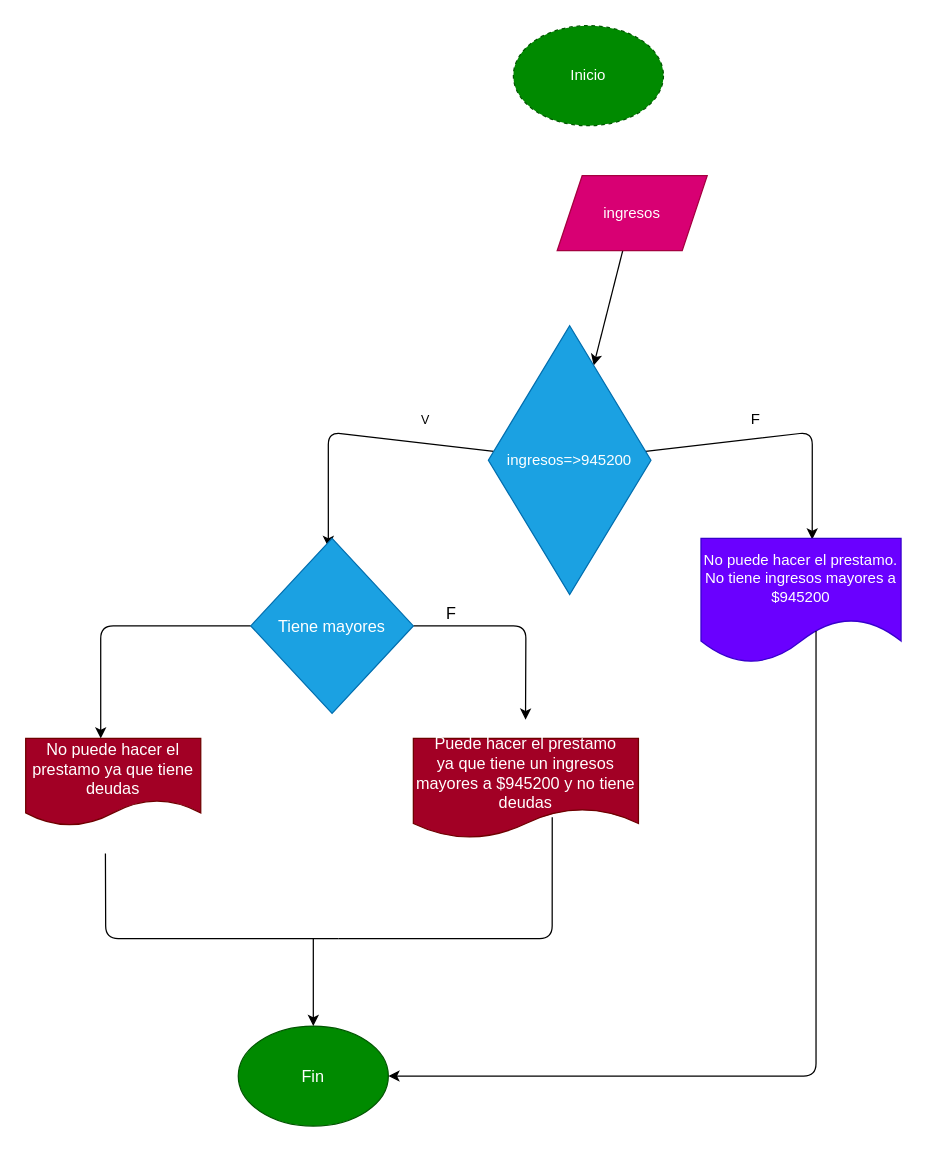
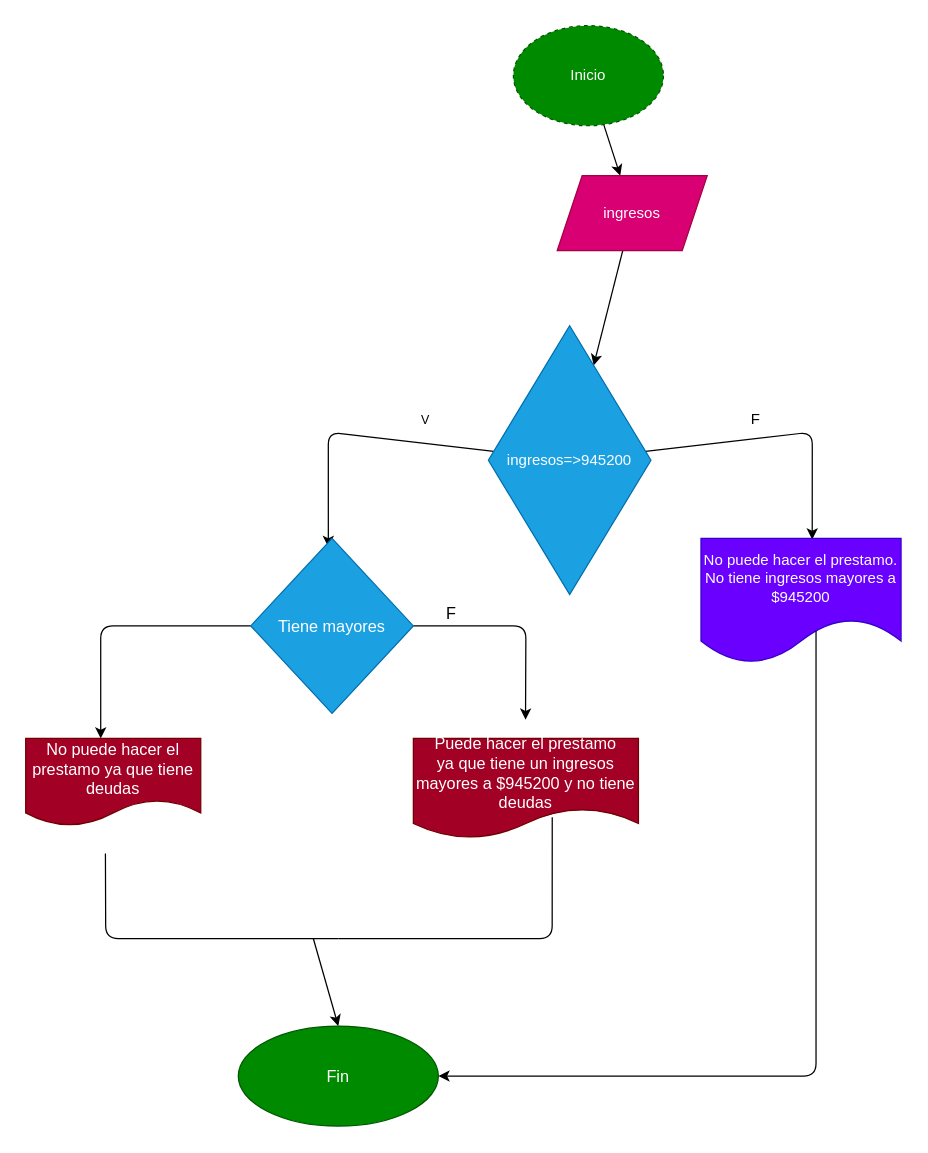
  <mxCell id="0" />
  <mxCell id="1" parent="0" />
+ <mxCell id="2" value="" style="edgeStyle=none;html=1;" edge="1" parent="1" source="3" target="5"><mxGeometry relative="1" as="geometry" /></mxCell>
  <mxCell id="3" value="Inicio" style="ellipse;whiteSpace=wrap;html=1;fillColor=#008a00;fontColor=#ffffff;strokeColor=#005700;dashed=1;" vertex="1" parent="1"><mxGeometry x="410" y="20" width="120" height="80" as="geometry" /></mxCell>
  <mxCell id="4" value="" style="edgeStyle=none;html=1;" edge="1" parent="1" source="5" target="8"><mxGeometry relative="1" as="geometry" /></mxCell>
  <mxCell id="5" value="ingresos" style="shape=parallelogram;perimeter=parallelogramPerimeter;whiteSpace=wrap;html=1;fixedSize=1;fillColor=#d80073;fontColor=#ffffff;strokeColor=#A50040;" vertex="1" parent="1"><mxGeometry x="445" y="140" width="120" height="60" as="geometry" /></mxCell>
  <mxCell id="6" style="edgeStyle=none;html=1;entryX=0.556;entryY=0.01;entryDx=0;entryDy=0;entryPerimeter=0;" edge="1" parent="1" source="8" target="9"><mxGeometry relative="1" as="geometry"><Array as="points"><mxPoint x="649" y="345" /></Array></mxGeometry></mxCell>
  <mxCell id="7" style="edgeStyle=none;html=1;entryX=0.477;entryY=0.05;entryDx=0;entryDy=0;entryPerimeter=0;" edge="1" parent="1" source="8" target="14"><mxGeometry relative="1" as="geometry"><mxPoint x="270" y="420" as="targetPoint" /><Array as="points"><mxPoint x="262" y="345" /></Array></mxGeometry></mxCell>
  <mxCell id="8" value="ingresos=&amp;gt;945200" style="rhombus;whiteSpace=wrap;html=1;fillColor=#1ba1e2;fontColor=#ffffff;strokeColor=#006EAF;" vertex="1" parent="1"><mxGeometry x="390" y="260" width="130" height="215" as="geometry" /></mxCell>
  <mxCell id="9" value="No puede hacer el prestamo.&lt;br&gt;No tiene ingresos mayores a $945200" style="shape=document;whiteSpace=wrap;html=1;boundedLbl=1;size=0.357;fillColor=#6a00ff;fontColor=#ffffff;strokeColor=#3700CC;" vertex="1" parent="1"><mxGeometry x="560" y="430" width="160" height="100" as="geometry" /></mxCell>
  <mxCell id="10" value="F" style="text;html=1;strokeColor=none;fillColor=none;align=center;verticalAlign=middle;whiteSpace=wrap;rounded=0;" vertex="1" parent="1"><mxGeometry x="574" y="320" width="60" height="30" as="geometry" /></mxCell>
  <mxCell id="11" value="&lt;font size=&quot;1&quot;&gt;V&lt;/font&gt;" style="text;html=1;strokeColor=none;fillColor=none;align=center;verticalAlign=middle;whiteSpace=wrap;rounded=0;" vertex="1" parent="1"><mxGeometry x="310" y="320" width="60" height="30" as="geometry" /></mxCell>
  <mxCell id="12" value="" style="edgeStyle=none;html=1;fontSize=13;" edge="1" parent="1" source="14"><mxGeometry relative="1" as="geometry"><mxPoint x="419.706" y="575" as="targetPoint" /><Array as="points"><mxPoint x="420" y="500" /></Array></mxGeometry></mxCell>
  <mxCell id="13" value="" style="edgeStyle=none;html=1;fontSize=13;" edge="1" parent="1" source="14"><mxGeometry relative="1" as="geometry"><mxPoint x="80" y="590" as="targetPoint" /><Array as="points"><mxPoint x="80" y="500" /></Array></mxGeometry></mxCell>
  <mxCell id="14" value="Tiene mayores" style="rhombus;whiteSpace=wrap;html=1;fontSize=13;fillColor=#1ba1e2;fontColor=#ffffff;strokeColor=#006EAF;" vertex="1" parent="1"><mxGeometry x="200" y="430" width="130" height="140" as="geometry" /></mxCell>
  <mxCell id="15" value="F" style="text;html=1;align=center;verticalAlign=middle;resizable=0;points=[];autosize=1;strokeColor=none;fillColor=none;fontSize=13;" vertex="1" parent="1"><mxGeometry x="350" y="480" width="20" height="20" as="geometry" /></mxCell>
  <mxCell id="16" value="" style="endArrow=none;html=1;fontSize=13;exitX=0.461;exitY=1.024;exitDx=0;exitDy=0;exitPerimeter=0;endFill=0;" edge="1" parent="1"><mxGeometry width="50" height="50" relative="1" as="geometry"><mxPoint x="83.76" y="682.04" as="sourcePoint" /><mxPoint x="270" y="750" as="targetPoint" /><Array as="points"><mxPoint x="84" y="750" /></Array></mxGeometry></mxCell>
- <mxCell id="17" value="Fin" style="ellipse;whiteSpace=wrap;html=1;fontSize=13;fillColor=#008a00;fontColor=#ffffff;strokeColor=#005700;" vertex="1" parent="1"><mxGeometry y="820" width="120" height="80" as="geometry" x="190" /></mxCell>
+ <mxCell id="17" value="Fin" style="ellipse;whiteSpace=wrap;html=1;fontSize=13;fillColor=#008a00;fontColor=#ffffff;strokeColor=#005700;" vertex="1" parent="1"><mxGeometry x="190" y="820" width="160" height="80" as="geometry" /></mxCell>
  <mxCell id="18" value="" style="endArrow=classic;html=1;fontSize=13;entryX=0.5;entryY=0;entryDx=0;entryDy=0;" edge="1" parent="1" target="17"><mxGeometry width="50" height="50" relative="1" as="geometry"><mxPoint x="250" y="750" as="sourcePoint" /><mxPoint x="280" y="750" as="targetPoint" /></mxGeometry></mxCell>
  <mxCell id="19" value="" style="endArrow=classic;html=1;fontSize=13;entryX=1;entryY=0.5;entryDx=0;entryDy=0;exitX=0.575;exitY=0.74;exitDx=0;exitDy=0;exitPerimeter=0;" edge="1" parent="1" source="9" target="17"><mxGeometry width="50" height="50" relative="1" as="geometry"><mxPoint x="500" y="770" as="sourcePoint" /><mxPoint x="550" y="720" as="targetPoint" /><Array as="points"><mxPoint x="652" y="860" /></Array></mxGeometry></mxCell>
  <mxCell id="20" value="&lt;span style=&quot;color: rgb(255 , 255 , 255)&quot;&gt;Puede hacer el prestamo&lt;/span&gt;&lt;br style=&quot;color: rgb(255 , 255 , 255)&quot;&gt;&lt;span style=&quot;color: rgb(255 , 255 , 255)&quot;&gt;ya que tiene un ingresos&lt;/span&gt;&lt;br style=&quot;color: rgb(255 , 255 , 255)&quot;&gt;&lt;span style=&quot;color: rgb(255 , 255 , 255)&quot;&gt;mayores a $945200 y no tiene deudas&lt;/span&gt;" style="shape=document;whiteSpace=wrap;html=1;boundedLbl=1;fontSize=13;fillColor=#a20025;fontColor=#ffffff;strokeColor=#6F0000;" vertex="1" parent="1"><mxGeometry x="330" y="590" width="180" height="80" as="geometry" /></mxCell>
  <mxCell id="21" value="&lt;span style=&quot;color: rgb(255 , 255 , 255)&quot;&gt;No puede hacer el prestamo ya que tiene deudas&lt;/span&gt;" style="shape=document;whiteSpace=wrap;html=1;boundedLbl=1;fontSize=13;fillColor=#a20025;fontColor=#ffffff;strokeColor=#6F0000;" vertex="1" parent="1"><mxGeometry x="20" y="590" width="140" height="70" as="geometry" /></mxCell>
  <mxCell id="22" value="" style="endArrow=none;html=1;fontSize=13;exitX=0.617;exitY=0.788;exitDx=0;exitDy=0;exitPerimeter=0;endFill=0;" edge="1" parent="1" source="20"><mxGeometry width="50" height="50" relative="1" as="geometry"><mxPoint x="270" y="780" as="sourcePoint" /><mxPoint x="270" y="750" as="targetPoint" /><Array as="points"><mxPoint x="441" y="750" /></Array></mxGeometry></mxCell>
